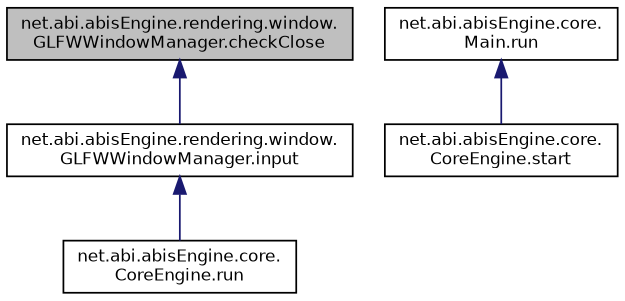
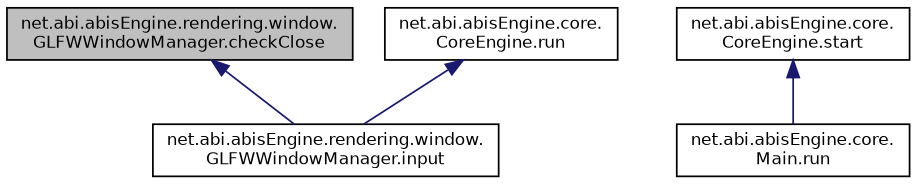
  digraph {
    rankdir=TB
    node [color=black fillcolor=white fontname=Helvetica fontsize=10 shape=record style=filled]
    edge [color=midnightblue dir=back fontname=Helvetica fontsize=10 labelfontname=Helvetica labelfontsize=10 style=solid]
    n1 [fillcolor=grey75 fontcolor=black height=0.2 label="net.abi.abisEngine.rendering.window.\lGLFWWindowManager.checkClose" width=0.4]
    n2 [height=0.2 label="net.abi.abisEngine.rendering.window.\lGLFWWindowManager.input" width=0.4]
    n3 [height=0.2 label="net.abi.abisEngine.core.\lCoreEngine.run" width=0.4]
    n4 [height=0.2 label="net.abi.abisEngine.core.\lCoreEngine.start" width=0.4]
    n5 [height=0.2 label="net.abi.abisEngine.core.\lMain.run" width=0.4]
    n1 -> n2
-   n2 -> n3
-   n5 -> n4
+   n3 -> n2
+   n4 -> n5
  }
